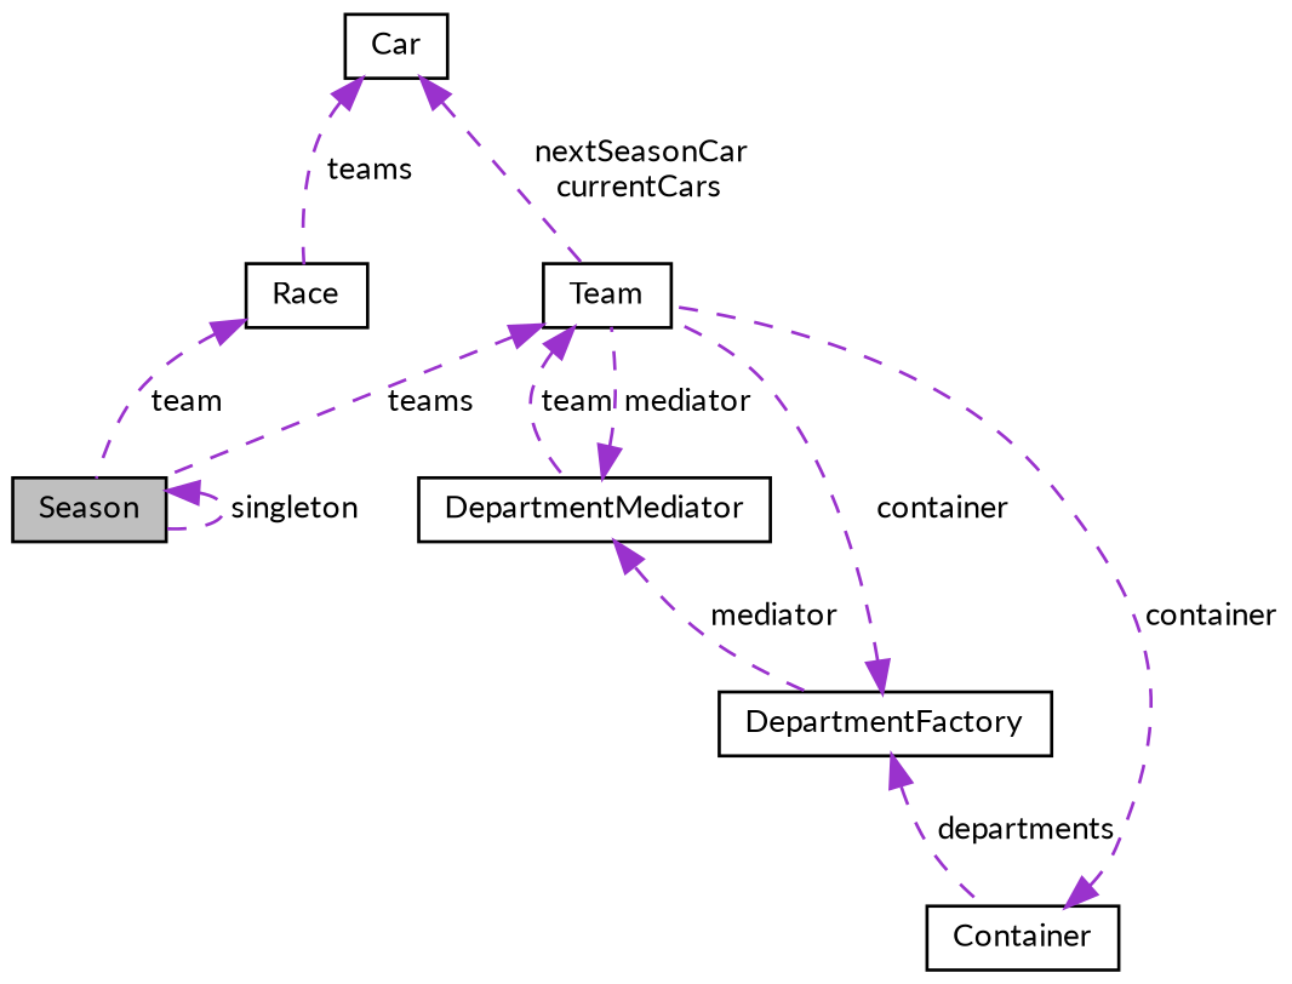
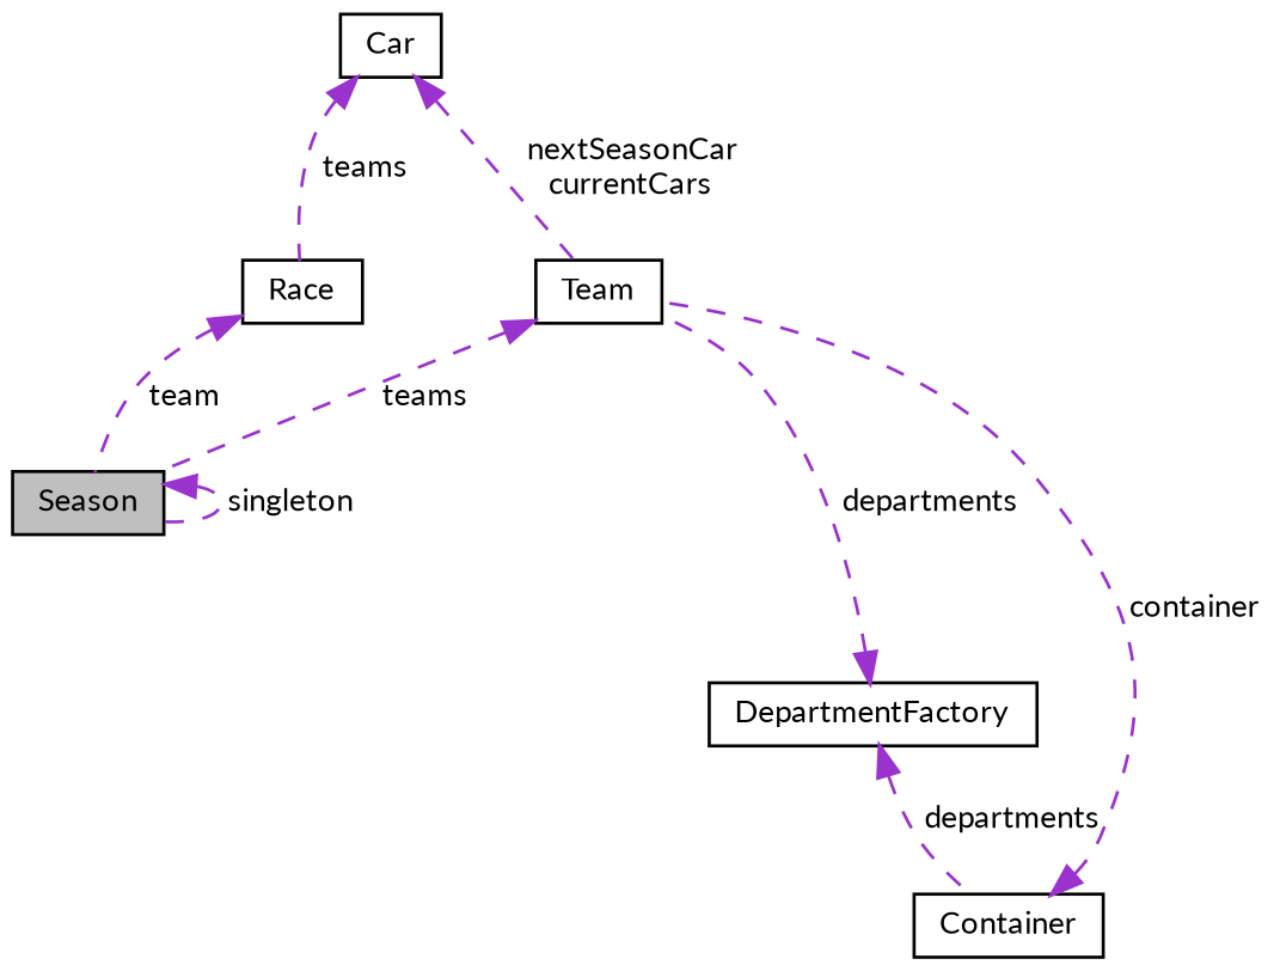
  digraph {
    fontname=Lato
    node [color=black fillcolor=white fontname=Lato fontsize=10 shape=record style=filled]
    edge [color=darkorchid3 dir=back fontname=Lato fontsize=10 labelfontname=Helvetica labelfontsize=10 style=dashed]
    n1 [fillcolor=grey75 fontcolor=black height=0.2 label=Season width=0.4]
    n2 [height=0.2 label=Race width=0.4]
    n3 [height=0.2 label=Car width=0.4]
    n4 [height=0.2 label=Team width=0.4]
-   n5 [height=0.2 label=DepartmentMediator width=0.4]
    n6 [height=0.2 label=DepartmentFactory width=0.4]
    n7 [height=0.2 label=Container width=0.4]
    n1 -> n1 [label=" singleton"]
    n2 -> n1 [label=" team"]
    n3 -> n2 [label=" teams"]
    n3 -> n4 [label=" nextSeasonCar\ncurrentCars"]
    n4 -> n1 [label=" teams"]
-   n4 -> n5 [label=" team"]
-   n5 -> n4 [label=" mediator"]
-   n5 -> n6 [label=" mediator"]
-   n6 -> n4 [label=" container"]
+   n6 -> n4 [label=" departments"]
    n6 -> n7 [label=" departments"]
    n7 -> n4 [label=" container"]
  }
